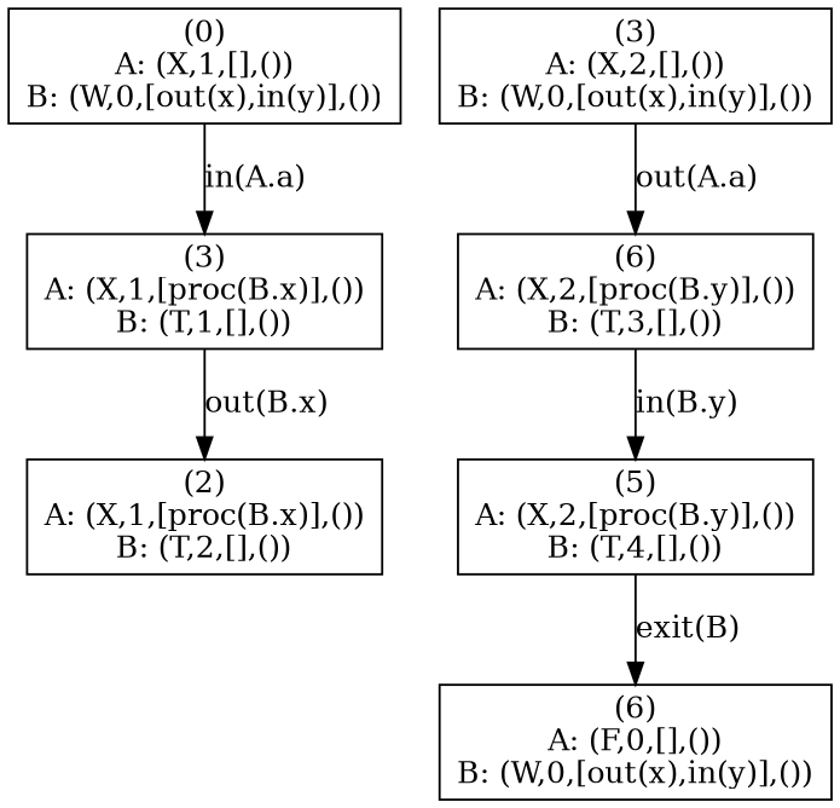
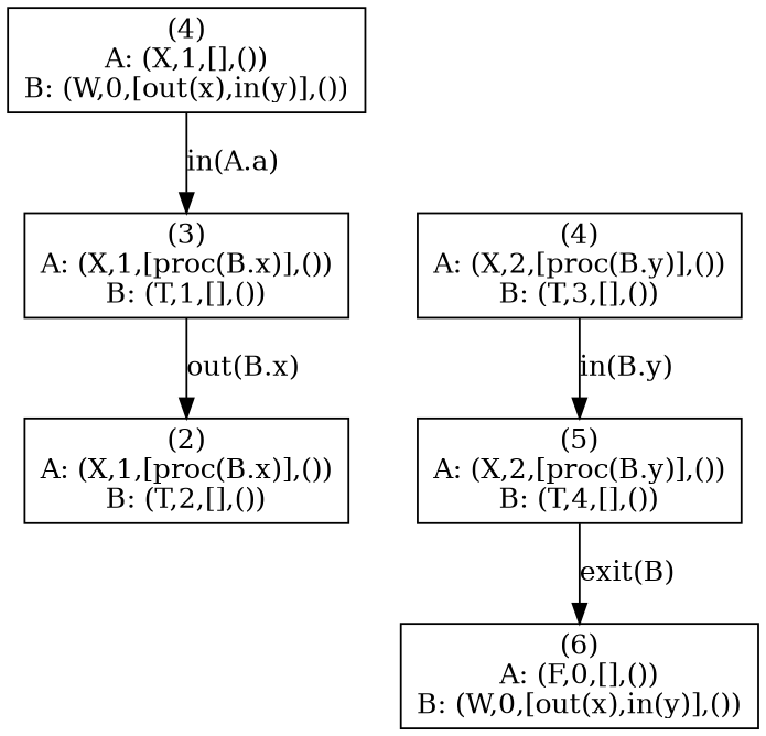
  digraph {
    rankdir=TB
    node [shape=box]
-   n1 [label="(0)\nA: (X,1,[],())\nB: (W,0,[out(x),in(y)],())"]
+   n1 [label="(4)\nA: (X,1,[],())\nB: (W,0,[out(x),in(y)],())"]
    n2 [label="(3)\nA: (X,1,[proc(B.x)],())\nB: (T,1,[],())"]
    n3 [label="(2)\nA: (X,1,[proc(B.x)],())\nB: (T,2,[],())"]
-   n4 [label="(3)\nA: (X,2,[],())\nB: (W,0,[out(x),in(y)],())"]
-   n5 [label="(6)\nA: (X,2,[proc(B.y)],())\nB: (T,3,[],())"]
+   n5 [label="(4)\nA: (X,2,[proc(B.y)],())\nB: (T,3,[],())"]
    n6 [label="(5)\nA: (X,2,[proc(B.y)],())\nB: (T,4,[],())"]
    n7 [label="(6)\nA: (F,0,[],())\nB: (W,0,[out(x),in(y)],())"]
    n1 -> n2 [label="in(A.a)"]
    n2 -> n3 [label="out(B.x)"]
-   n4 -> n5 [label="out(A.a)"]
    n5 -> n6 [label="in(B.y)"]
    n6 -> n7 [label="exit(B)"]
  }
